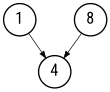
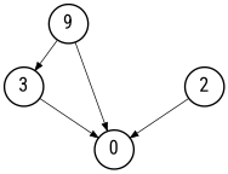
  digraph {
    fontname="Roboto Condensed"
    nodesep=.6
    ranksep=.3
    splines=line
    node [fillcolor="#ffffff" fontname="Roboto Condensed" fontsize=18 margin=0 penwidth=1.5 shape=circle style=filled]
    edge [arrowsize=.75 fontname="Roboto Condensed" penwidth=.75]
-   1 [width=0.5]
-   4 [width=0.5]
-   2 [width=0.5 label=8]
+   1 [width=0.5 label=9]
+   3 [width=0.5]
+   4 [width=0.5 label=0]
+   2 [width=0.5]
+   1 -> 3
    1 -> 4
+   3 -> 4
    2 -> 4
  }
